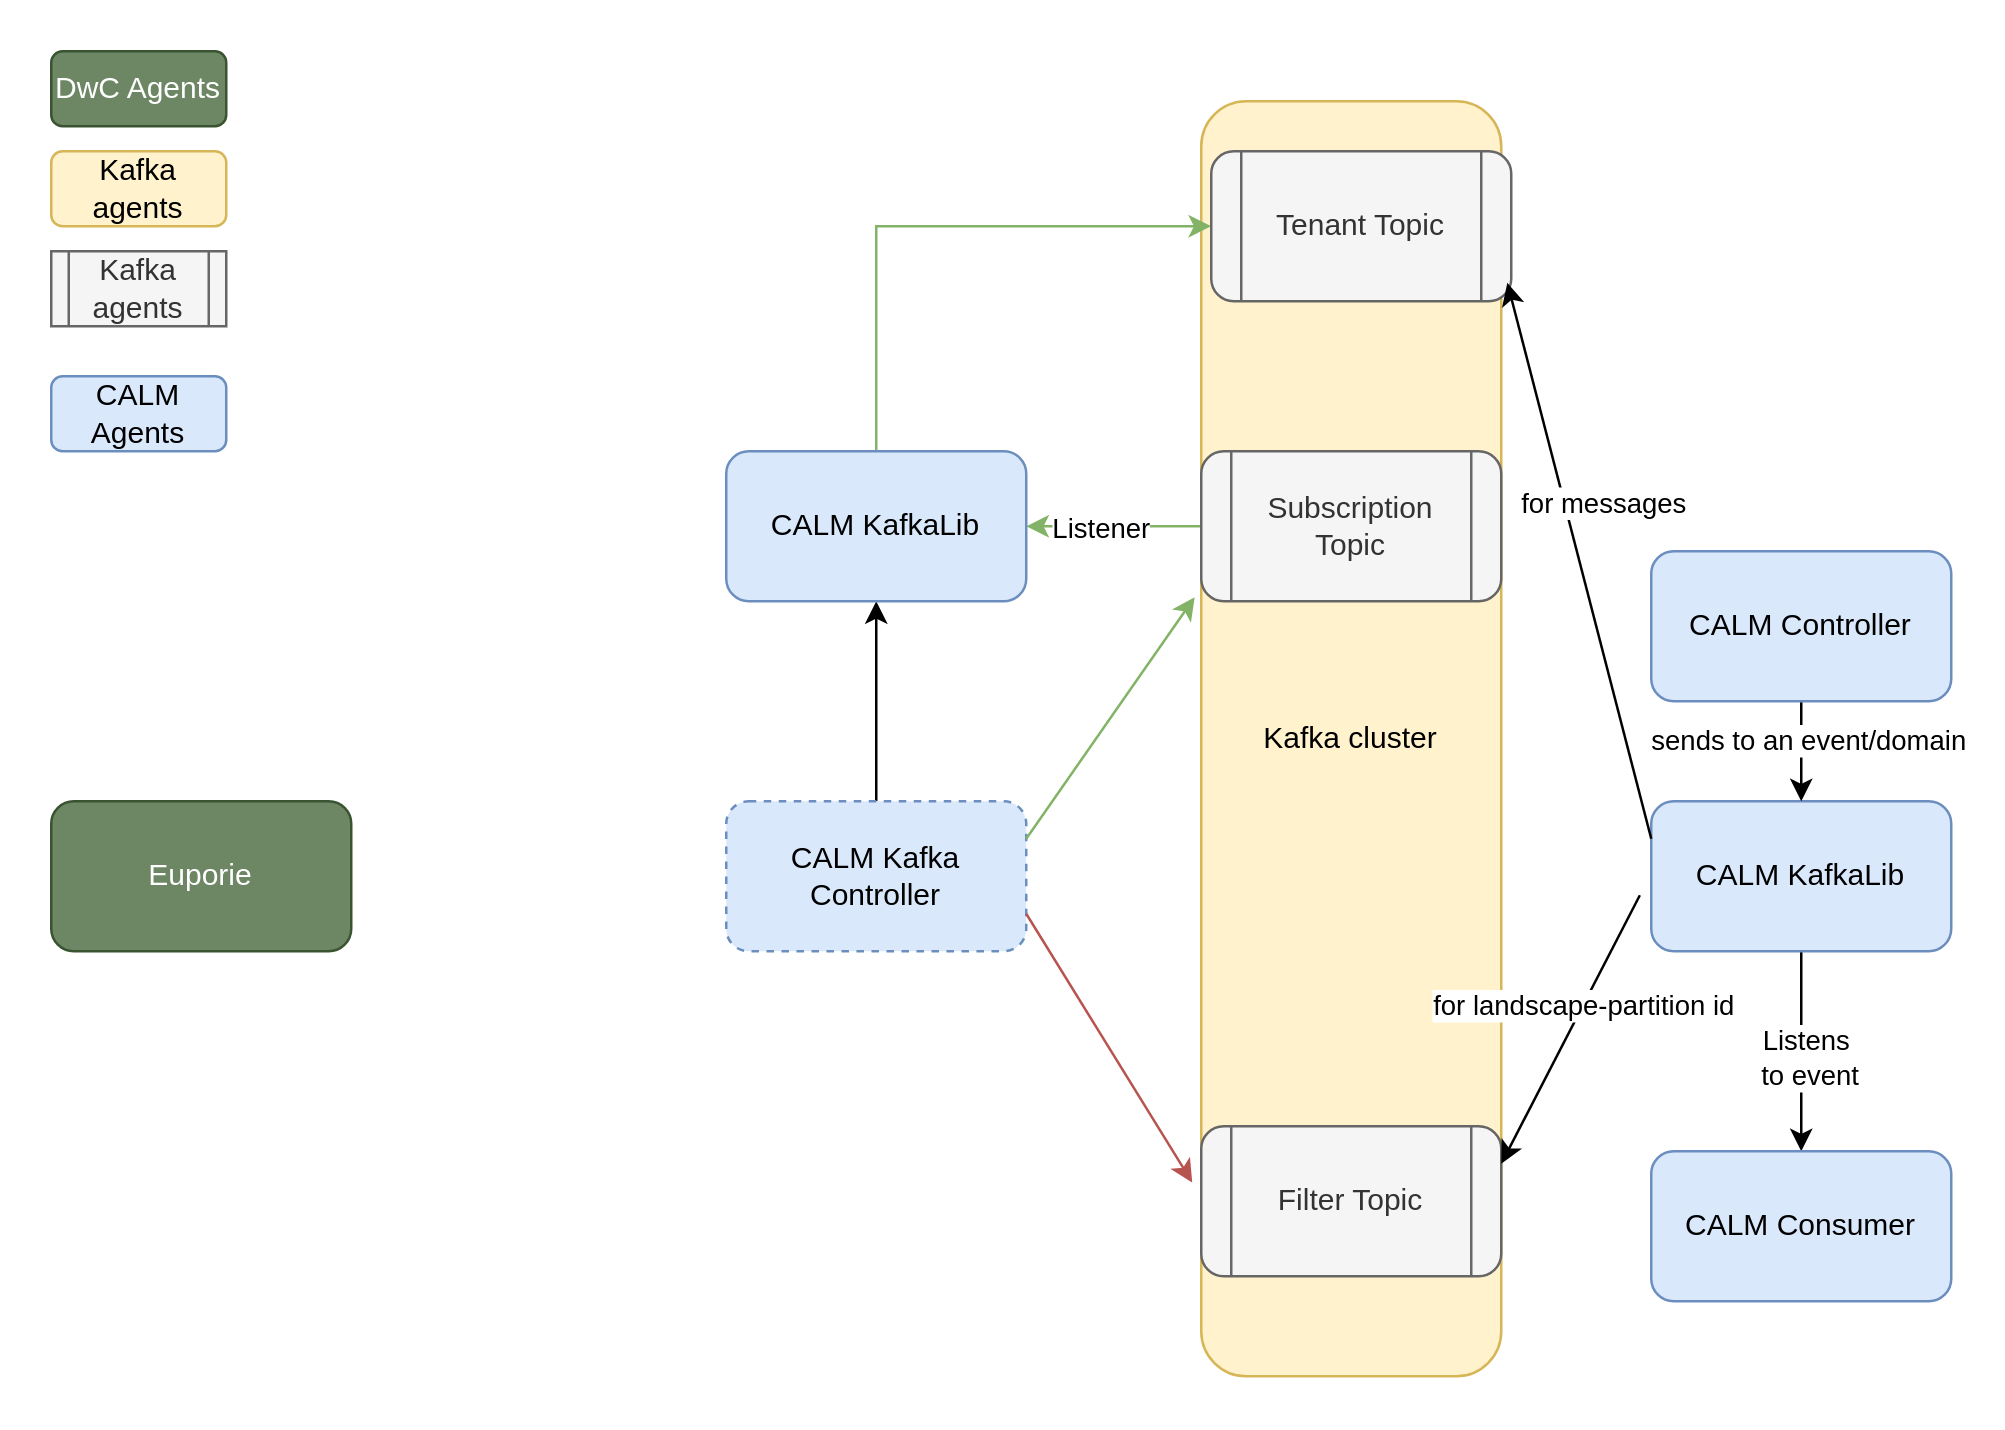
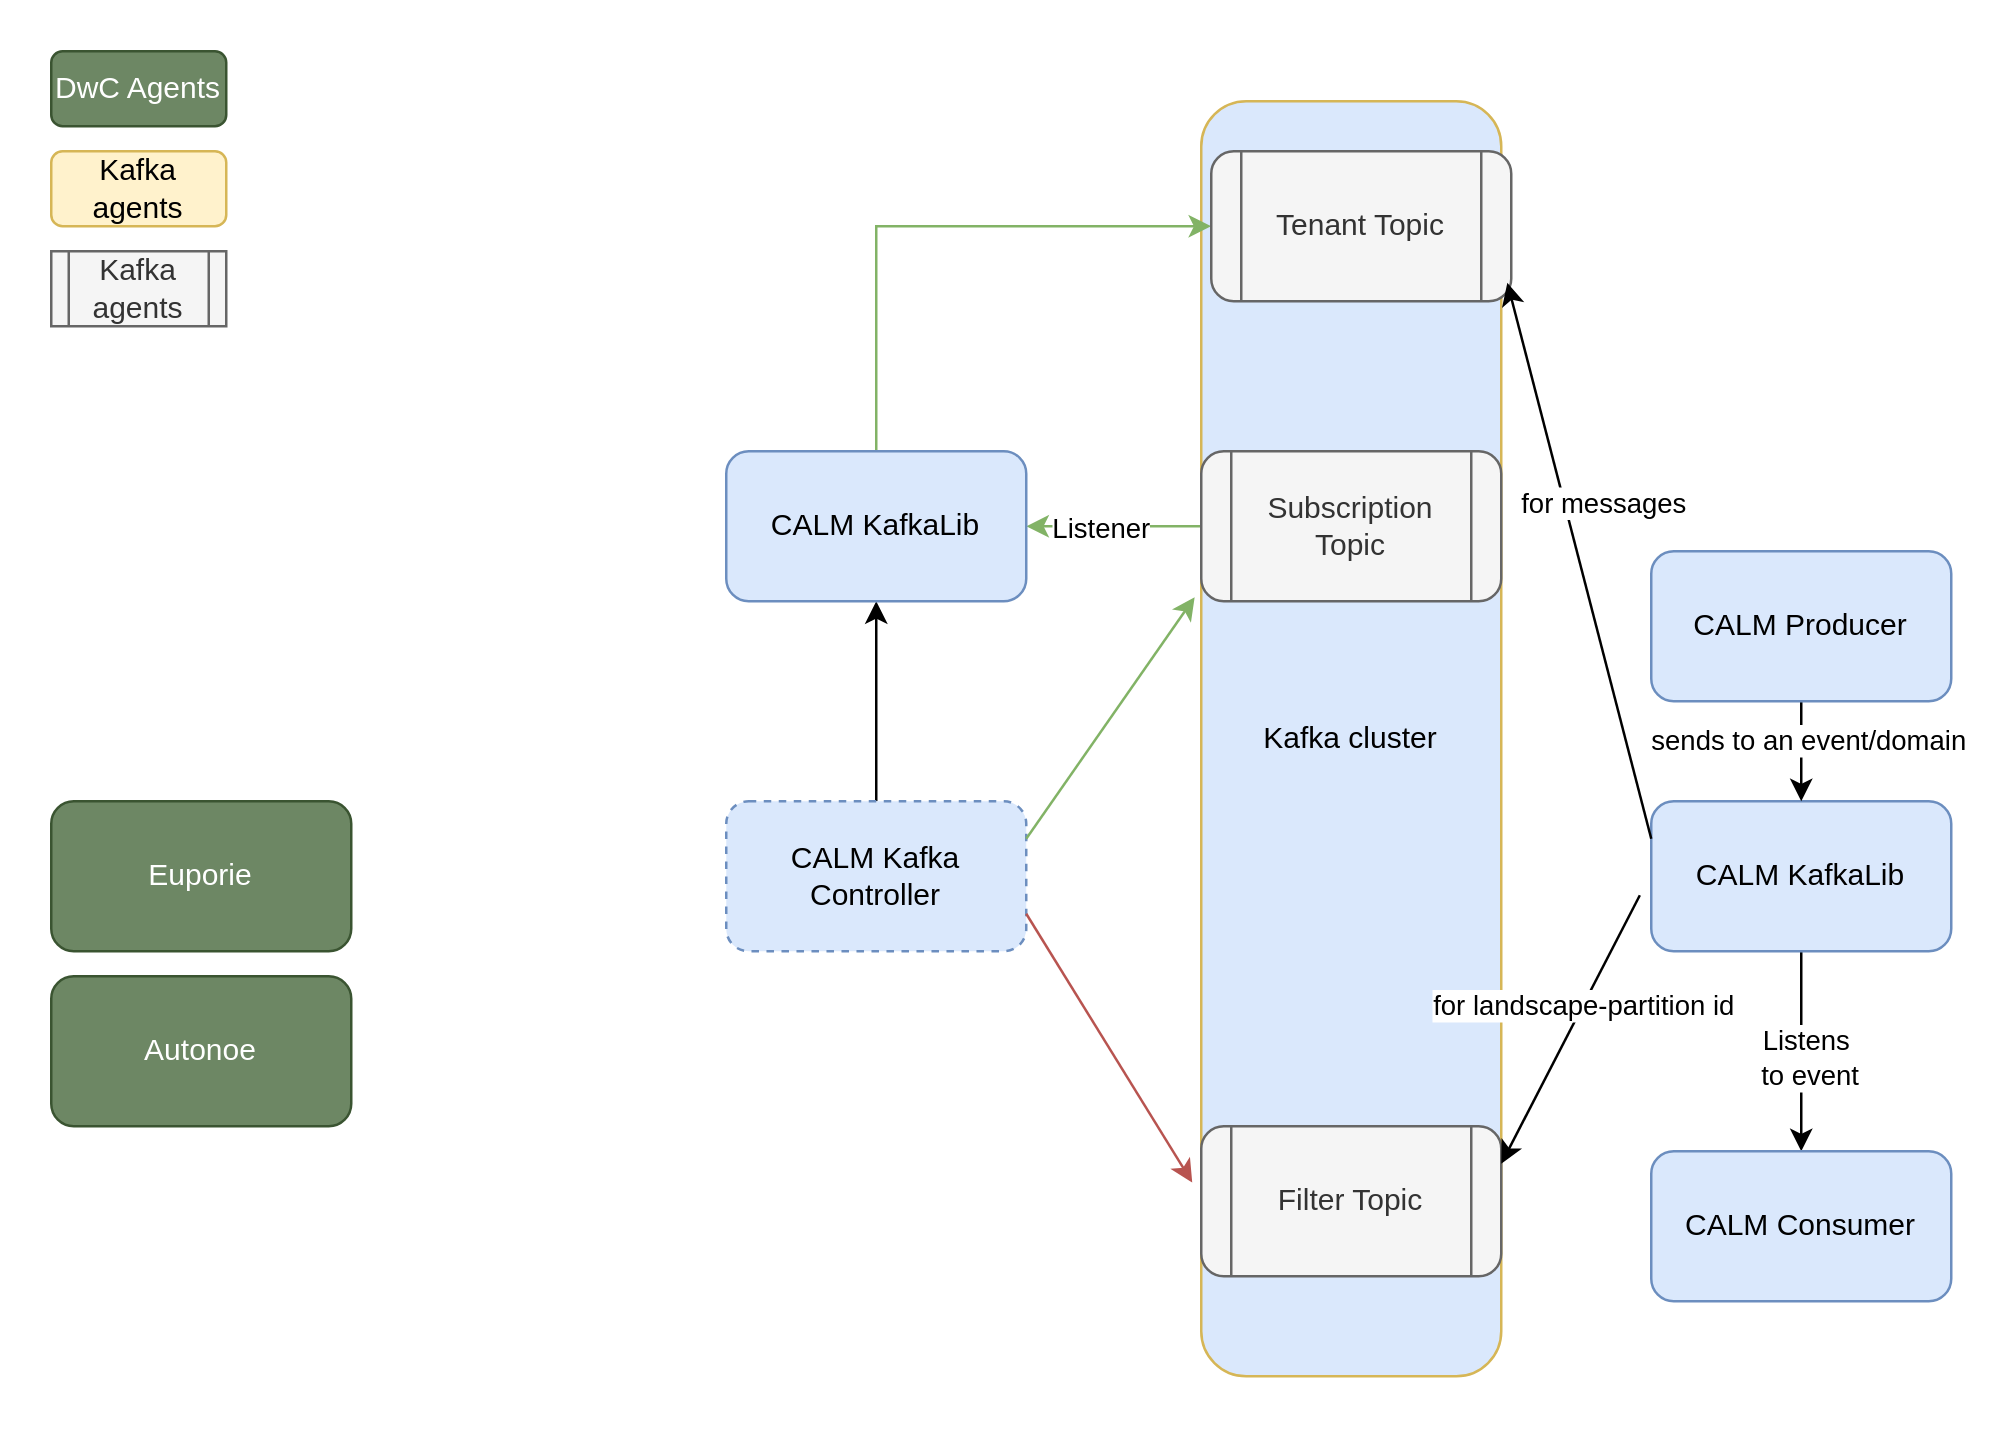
  <mxCell id="0" />
  <mxCell id="1" parent="0" />
- <mxCell id="2" value="Kafka cluster" style="rounded=1;whiteSpace=wrap;html=1;fillColor=#fff2cc;strokeColor=#d6b656;" vertex="1" parent="1"><mxGeometry x="480" y="40" width="120" height="510" as="geometry" /></mxCell>
+ <mxCell id="2" value="Kafka cluster" style="rounded=1;whiteSpace=wrap;html=1;fillColor=#dae8fc;strokeColor=#d6b656;" vertex="1" parent="1"><mxGeometry x="480" y="40" width="120" height="510" as="geometry" /></mxCell>
  <mxCell id="3" value="" style="edgeStyle=orthogonalEdgeStyle;rounded=0;orthogonalLoop=1;jettySize=auto;html=1;" edge="1" parent="1" source="4" target="10"><mxGeometry relative="1" as="geometry" /></mxCell>
  <mxCell id="4" value="CALM Kafka Controller" style="rounded=1;whiteSpace=wrap;html=1;fillColor=#dae8fc;strokeColor=#6c8ebf;dashed=1;" vertex="1" parent="1"><mxGeometry x="290" y="320" width="120" height="60" as="geometry" /></mxCell>
  <mxCell id="5" value="" style="edgeStyle=orthogonalEdgeStyle;rounded=0;orthogonalLoop=1;jettySize=auto;html=1;fillColor=#d5e8d4;strokeColor=#82b366;" edge="1" parent="1" source="7" target="10"><mxGeometry relative="1" as="geometry" /></mxCell>
  <mxCell id="6" value="Listener" style="edgeLabel;html=1;align=center;verticalAlign=middle;resizable=0;points=[];" vertex="1" connectable="0" parent="5"><mxGeometry x="-0.143" y="1" relative="1" as="geometry"><mxPoint x="-11" y="-1" as="offset" /></mxGeometry></mxCell>
  <mxCell id="7" value="Subscription Topic" style="shape=process;whiteSpace=wrap;html=1;backgroundOutline=1;rounded=1;fillColor=#f5f5f5;strokeColor=#666666;fontColor=#333333;" vertex="1" parent="1"><mxGeometry x="480" y="180" width="120" height="60" as="geometry" /></mxCell>
  <mxCell id="8" value="Filter Topic" style="shape=process;whiteSpace=wrap;html=1;backgroundOutline=1;rounded=1;fillColor=#f5f5f5;strokeColor=#666666;fontColor=#333333;" vertex="1" parent="1"><mxGeometry x="480" y="450" width="120" height="60" as="geometry" /></mxCell>
  <mxCell id="9" value="" style="edgeStyle=orthogonalEdgeStyle;rounded=0;orthogonalLoop=1;jettySize=auto;html=1;fillColor=#d5e8d4;strokeColor=#82b366;" edge="1" parent="1" source="10" target="11"><mxGeometry relative="1" as="geometry"><Array as="points"><mxPoint x="350" y="90" /></Array></mxGeometry></mxCell>
  <mxCell id="10" value="CALM KafkaLib" style="whiteSpace=wrap;html=1;rounded=1;fillColor=#dae8fc;strokeColor=#6c8ebf;" vertex="1" parent="1"><mxGeometry x="290" y="180" width="120" height="60" as="geometry" /></mxCell>
  <mxCell id="11" value="Tenant Topic" style="shape=process;whiteSpace=wrap;html=1;backgroundOutline=1;rounded=1;fillColor=#f5f5f5;strokeColor=#666666;fontColor=#333333;" vertex="1" parent="1"><mxGeometry x="484" y="60" width="120" height="60" as="geometry" /></mxCell>
  <mxCell id="12" value="Euporie" style="rounded=1;whiteSpace=wrap;html=1;fillColor=#6d8764;strokeColor=#3A5431;fontColor=#ffffff;" vertex="1" parent="1"><mxGeometry x="20" y="320" width="120" height="60" as="geometry" /></mxCell>
+ <mxCell id="13" value="Autonoe" style="rounded=1;whiteSpace=wrap;html=1;fillColor=#6d8764;strokeColor=#3A5431;fontColor=#ffffff;" vertex="1" parent="1"><mxGeometry x="20" y="390" width="120" height="60" as="geometry" /></mxCell>
  <mxCell id="14" value="" style="edgeStyle=orthogonalEdgeStyle;rounded=0;orthogonalLoop=1;jettySize=auto;html=1;" edge="1" parent="1" source="16" target="20"><mxGeometry relative="1" as="geometry" /></mxCell>
  <mxCell id="15" value="Listens&lt;br&gt;&amp;nbsp;to event" style="edgeLabel;html=1;align=center;verticalAlign=middle;resizable=0;points=[];" vertex="1" connectable="0" parent="14"><mxGeometry x="0.04" y="1" relative="1" as="geometry"><mxPoint as="offset" /></mxGeometry></mxCell>
  <mxCell id="16" value="CALM KafkaLib" style="whiteSpace=wrap;html=1;rounded=1;fillColor=#dae8fc;strokeColor=#6c8ebf;" vertex="1" parent="1"><mxGeometry x="660" y="320" width="120" height="60" as="geometry" /></mxCell>
  <mxCell id="17" value="" style="edgeStyle=orthogonalEdgeStyle;rounded=0;orthogonalLoop=1;jettySize=auto;html=1;" edge="1" parent="1" source="19" target="16"><mxGeometry relative="1" as="geometry" /></mxCell>
  <mxCell id="18" value="sends to an event/domain" style="edgeLabel;html=1;align=center;verticalAlign=middle;resizable=0;points=[];" vertex="1" connectable="0" parent="17"><mxGeometry x="-0.24" y="2" relative="1" as="geometry"><mxPoint as="offset" /></mxGeometry></mxCell>
- <mxCell id="19" value="CALM Controller" style="rounded=1;whiteSpace=wrap;html=1;fillColor=#dae8fc;strokeColor=#6c8ebf;" vertex="1" parent="1"><mxGeometry x="660" y="220" width="120" height="60" as="geometry" /></mxCell>
+ <mxCell id="19" value="CALM Producer" style="rounded=1;whiteSpace=wrap;html=1;fillColor=#dae8fc;strokeColor=#6c8ebf;" vertex="1" parent="1"><mxGeometry x="660" y="220" width="120" height="60" as="geometry" /></mxCell>
  <mxCell id="20" value="CALM Consumer" style="whiteSpace=wrap;html=1;rounded=1;fillColor=#dae8fc;strokeColor=#6c8ebf;" vertex="1" parent="1"><mxGeometry x="660" y="460" width="120" height="60" as="geometry" /></mxCell>
  <mxCell id="21" value="" style="endArrow=classic;html=1;exitX=0;exitY=0.25;exitDx=0;exitDy=0;entryX=0.987;entryY=0.877;entryDx=0;entryDy=0;entryPerimeter=0;" edge="1" parent="1" source="16" target="11"><mxGeometry width="50" height="50" relative="1" as="geometry"><mxPoint x="420" y="380" as="sourcePoint" /><mxPoint x="610" y="120" as="targetPoint" /></mxGeometry></mxCell>
  <mxCell id="22" value="for messages" style="edgeLabel;html=1;align=center;verticalAlign=middle;resizable=0;points=[];" vertex="1" connectable="0" parent="21"><mxGeometry x="0.205" y="-3" relative="1" as="geometry"><mxPoint x="12" as="offset" /></mxGeometry></mxCell>
  <mxCell id="23" value="" style="endArrow=classic;html=1;exitX=-0.038;exitY=0.627;exitDx=0;exitDy=0;exitPerimeter=0;entryX=1;entryY=0.25;entryDx=0;entryDy=0;" edge="1" parent="1" source="16" target="8"><mxGeometry width="50" height="50" relative="1" as="geometry"><mxPoint x="420" y="380" as="sourcePoint" /><mxPoint x="470" y="330" as="targetPoint" /></mxGeometry></mxCell>
  <mxCell id="24" value="for landscape-partition id" style="edgeLabel;html=1;align=center;verticalAlign=middle;resizable=0;points=[];" vertex="1" connectable="0" parent="23"><mxGeometry x="-0.192" relative="1" as="geometry"><mxPoint as="offset" /></mxGeometry></mxCell>
  <mxCell id="25" value="" style="endArrow=classic;html=1;exitX=1;exitY=0.25;exitDx=0;exitDy=0;entryX=-0.022;entryY=0.389;entryDx=0;entryDy=0;entryPerimeter=0;fillColor=#d5e8d4;strokeColor=#82b366;" edge="1" parent="1" source="4" target="2"><mxGeometry width="50" height="50" relative="1" as="geometry"><mxPoint x="420" y="380" as="sourcePoint" /><mxPoint x="470" y="330" as="targetPoint" /></mxGeometry></mxCell>
  <mxCell id="26" value="" style="endArrow=classic;html=1;exitX=1;exitY=0.75;exitDx=0;exitDy=0;entryX=-0.03;entryY=0.848;entryDx=0;entryDy=0;entryPerimeter=0;fillColor=#f8cecc;strokeColor=#b85450;" edge="1" parent="1" source="4" target="2"><mxGeometry width="50" height="50" relative="1" as="geometry"><mxPoint x="420" y="380" as="sourcePoint" /><mxPoint x="470" y="330" as="targetPoint" /></mxGeometry></mxCell>
  <mxCell id="27" value="DwC Agents" style="rounded=1;whiteSpace=wrap;html=1;fillColor=#6d8764;strokeColor=#3A5431;fontColor=#ffffff;" vertex="1" parent="1"><mxGeometry x="20" y="20" width="70" height="30" as="geometry" /></mxCell>
  <mxCell id="28" value="Kafka agents" style="rounded=1;whiteSpace=wrap;html=1;fillColor=#fff2cc;strokeColor=#d6b656;" vertex="1" parent="1"><mxGeometry x="20" y="60" width="70" height="30" as="geometry" /></mxCell>
  <mxCell id="29" value="Kafka agents" style="shape=process;whiteSpace=wrap;html=1;backgroundOutline=1;fillColor=#f5f5f5;strokeColor=#666666;fontColor=#333333;" vertex="1" parent="1"><mxGeometry x="20" y="100" width="70" height="30" as="geometry" /></mxCell>
- <mxCell id="30" value="CALM Agents" style="rounded=1;whiteSpace=wrap;html=1;fillColor=#dae8fc;strokeColor=#6c8ebf;" vertex="1" parent="1"><mxGeometry x="20" y="150" width="70" height="30" as="geometry" /></mxCell>
